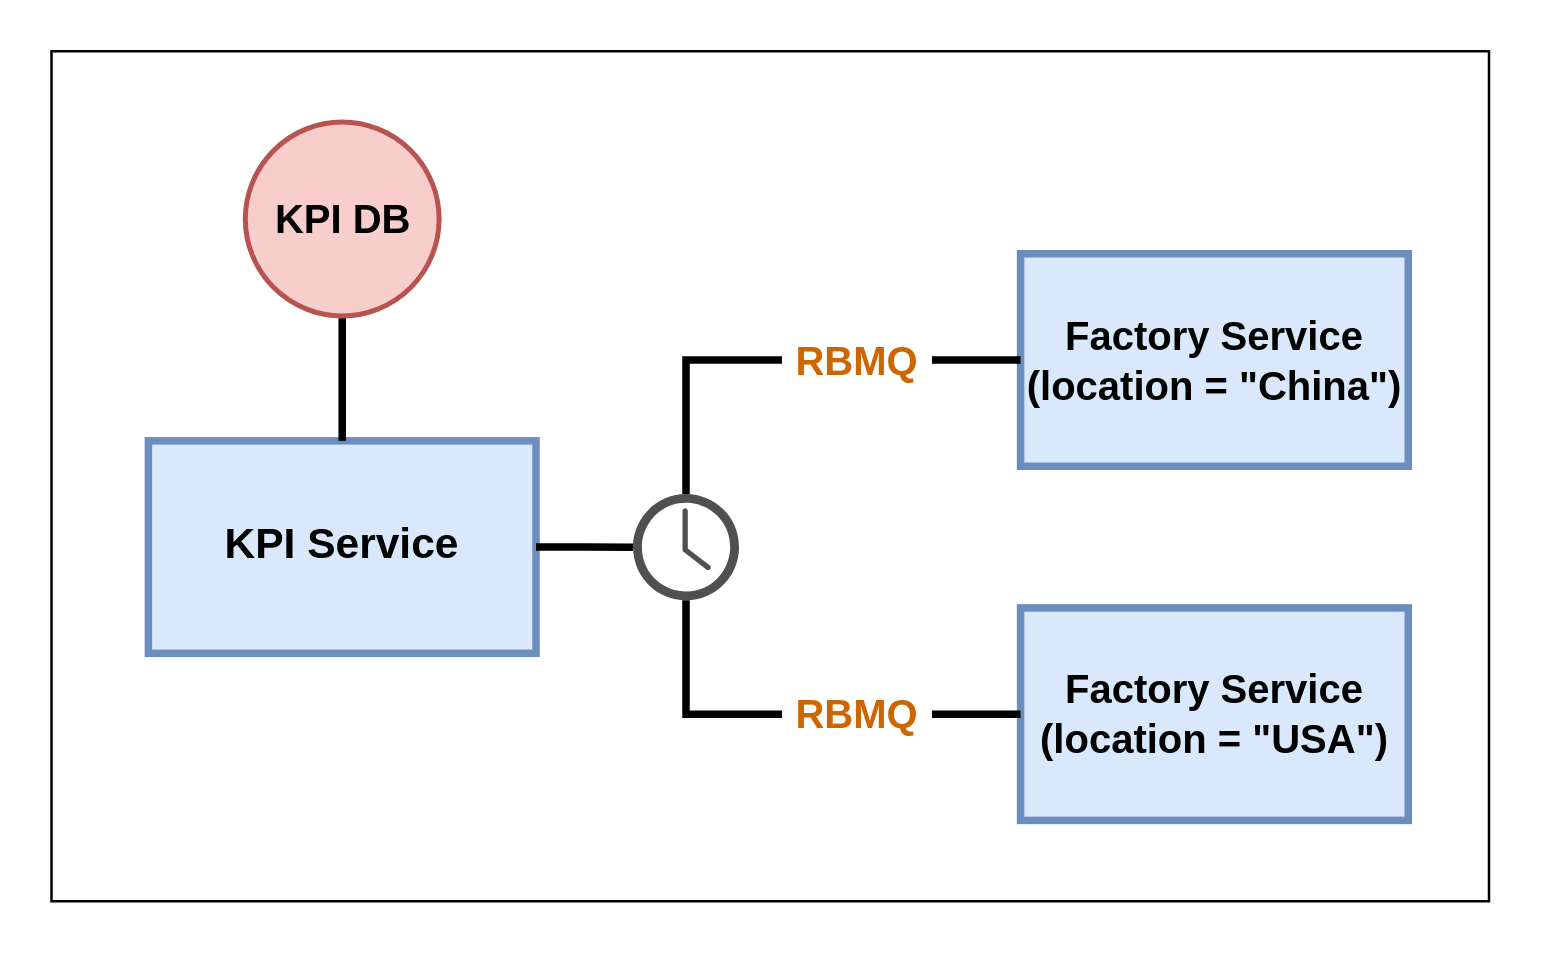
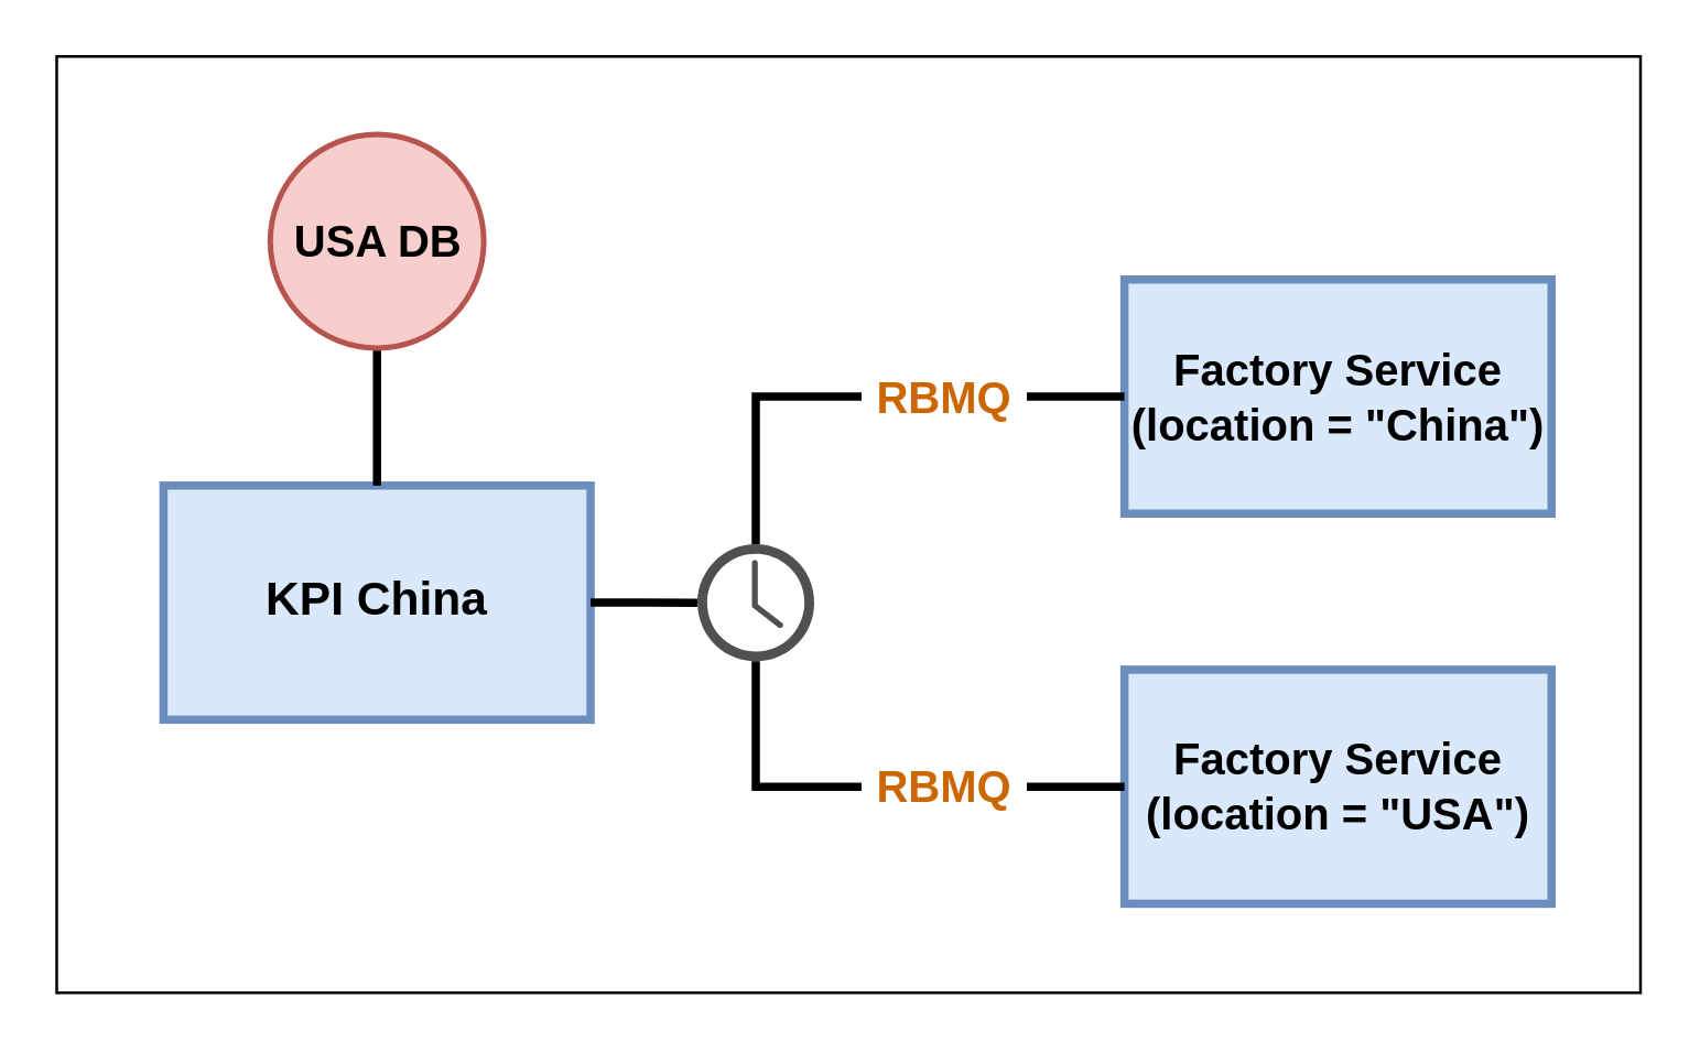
  <mxCell id="0" />
  <mxCell id="1" parent="0" />
  <mxCell id="2" value="" style="rounded=0;whiteSpace=wrap;html=1;fontSize=12;" parent="1" vertex="1"><mxGeometry x="20" y="20" width="575" height="340" as="geometry" /></mxCell>
- <mxCell id="3" value="KPI Service" style="rounded=0;whiteSpace=wrap;html=1;fillColor=#dae8fc;strokeColor=#6c8ebf;fontSize=17;strokeWidth=3;fontStyle=1" parent="1" vertex="1"><mxGeometry x="58.764" y="175.833" width="155.056" height="85" as="geometry" /></mxCell>
+ <mxCell id="3" value="KPI China" style="rounded=0;whiteSpace=wrap;html=1;fillColor=#dae8fc;strokeColor=#6c8ebf;fontSize=17;strokeWidth=3;fontStyle=1" parent="1" vertex="1"><mxGeometry x="58.764" y="175.833" width="155.056" height="85" as="geometry" /></mxCell>
  <mxCell id="4" style="edgeStyle=orthogonalEdgeStyle;rounded=0;orthogonalLoop=1;jettySize=auto;html=1;exitX=0.5;exitY=1;exitDx=0;exitDy=0;entryX=0.5;entryY=0;entryDx=0;entryDy=0;endArrow=none;endFill=0;fontSize=12;fontColor=#000000;strokeWidth=3;" parent="1" source="5" target="3" edge="1"><mxGeometry relative="1" as="geometry" /></mxCell>
- <mxCell id="5" value="KPI DB" style="ellipse;whiteSpace=wrap;html=1;aspect=fixed;fillColor=#f8cecc;strokeColor=#b85450;fontSize=16;strokeWidth=2;fontStyle=1" parent="1" vertex="1"><mxGeometry x="97.528" y="48.333" width="77.528" height="77.528" as="geometry" /></mxCell>
+ <mxCell id="5" value="USA DB" style="ellipse;whiteSpace=wrap;html=1;aspect=fixed;fillColor=#f8cecc;strokeColor=#b85450;fontSize=16;strokeWidth=2;fontStyle=1" parent="1" vertex="1"><mxGeometry x="97.528" y="48.333" width="77.528" height="77.528" as="geometry" /></mxCell>
  <mxCell id="6" value="" style="pointerEvents=1;shadow=0;dashed=0;html=1;strokeColor=none;fillColor=#505050;labelPosition=center;verticalLabelPosition=bottom;verticalAlign=top;outlineConnect=0;align=center;shape=mxgraph.office.concepts.clock;fontSize=12;fontColor=#000000;strokeWidth=3;" parent="1" vertex="1"><mxGeometry x="252.58" y="197.08" width="42.42" height="42.5" as="geometry" /></mxCell>
  <mxCell id="7" style="edgeStyle=orthogonalEdgeStyle;rounded=0;orthogonalLoop=1;jettySize=auto;html=1;exitX=1;exitY=0.5;exitDx=0;exitDy=0;endArrow=none;endFill=0;fontSize=12;fontColor=#000000;strokeWidth=3;" parent="1" source="3" target="6" edge="1"><mxGeometry relative="1" as="geometry" /></mxCell>
  <mxCell id="8" value="&lt;div style=&quot;font-size: 16px;&quot;&gt;Factory Service&lt;/div&gt;&lt;div style=&quot;font-size: 16px;&quot;&gt;(location = &quot;China&quot;)&lt;br style=&quot;font-size: 16px;&quot;&gt;&lt;/div&gt;" style="rounded=0;whiteSpace=wrap;html=1;fillColor=#dae8fc;strokeColor=#6c8ebf;fontSize=16;strokeWidth=3;fontStyle=1" parent="1" vertex="1"><mxGeometry x="407.64" y="101" width="155.056" height="85" as="geometry" /></mxCell>
  <mxCell id="9" value="" style="edgeStyle=orthogonalEdgeStyle;rounded=0;orthogonalLoop=1;jettySize=auto;html=1;endArrow=none;endFill=0;fontSize=12;fontColor=#000000;strokeWidth=3;" parent="1" source="11" target="6" edge="1"><mxGeometry relative="1" as="geometry"><mxPoint x="239.663" y="147.5" as="targetPoint" /></mxGeometry></mxCell>
  <mxCell id="10" value="" style="edgeStyle=orthogonalEdgeStyle;rounded=0;orthogonalLoop=1;jettySize=auto;html=1;endArrow=none;endFill=0;fontSize=16;strokeWidth=3;" parent="1" source="11" target="8" edge="1"><mxGeometry relative="1" as="geometry" /></mxCell>
  <mxCell id="11" value="RBMQ" style="text;html=1;align=center;verticalAlign=middle;resizable=0;points=[];autosize=1;fontColor=#CC6600;fontSize=16;strokeWidth=3;fontStyle=1" parent="1" vertex="1"><mxGeometry x="312.191" y="133.503" width="60" height="20" as="geometry" /></mxCell>
  <mxCell id="12" value="&lt;div style=&quot;font-size: 16px;&quot;&gt;Factory Service&lt;/div&gt;&lt;div style=&quot;font-size: 16px;&quot;&gt;(location = &quot;USA&quot;)&lt;br style=&quot;font-size: 16px;&quot;&gt;&lt;/div&gt;" style="rounded=0;whiteSpace=wrap;html=1;fillColor=#dae8fc;strokeColor=#6c8ebf;fontSize=16;strokeWidth=3;fontStyle=1" parent="1" vertex="1"><mxGeometry x="407.64" y="242.667" width="155.056" height="85" as="geometry" /></mxCell>
  <mxCell id="13" value="" style="edgeStyle=orthogonalEdgeStyle;rounded=0;orthogonalLoop=1;jettySize=auto;html=1;endArrow=none;endFill=0;fontSize=12;fontColor=#000000;strokeWidth=3;" parent="1" source="15" target="6" edge="1"><mxGeometry relative="1" as="geometry"><mxPoint x="239.663" y="289.167" as="targetPoint" /></mxGeometry></mxCell>
  <mxCell id="14" value="" style="edgeStyle=orthogonalEdgeStyle;rounded=0;orthogonalLoop=1;jettySize=auto;html=1;endArrow=none;endFill=0;fontSize=16;strokeWidth=3;" parent="1" source="15" target="12" edge="1"><mxGeometry relative="1" as="geometry" /></mxCell>
  <mxCell id="15" value="RBMQ" style="text;html=1;align=center;verticalAlign=middle;resizable=0;points=[];autosize=1;fontColor=#CC6600;fontSize=16;strokeWidth=3;fontStyle=1" parent="1" vertex="1"><mxGeometry x="312.191" y="275.17" width="60" height="20" as="geometry" /></mxCell>
